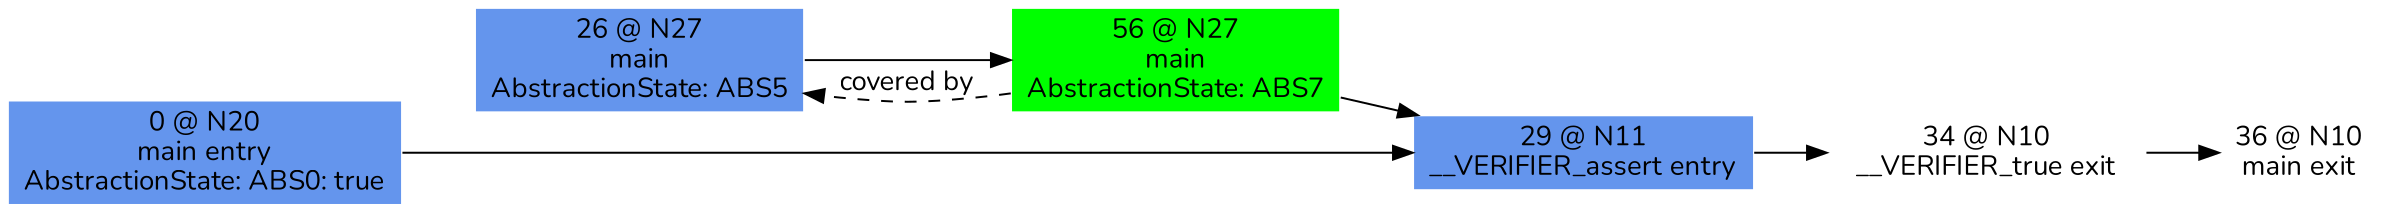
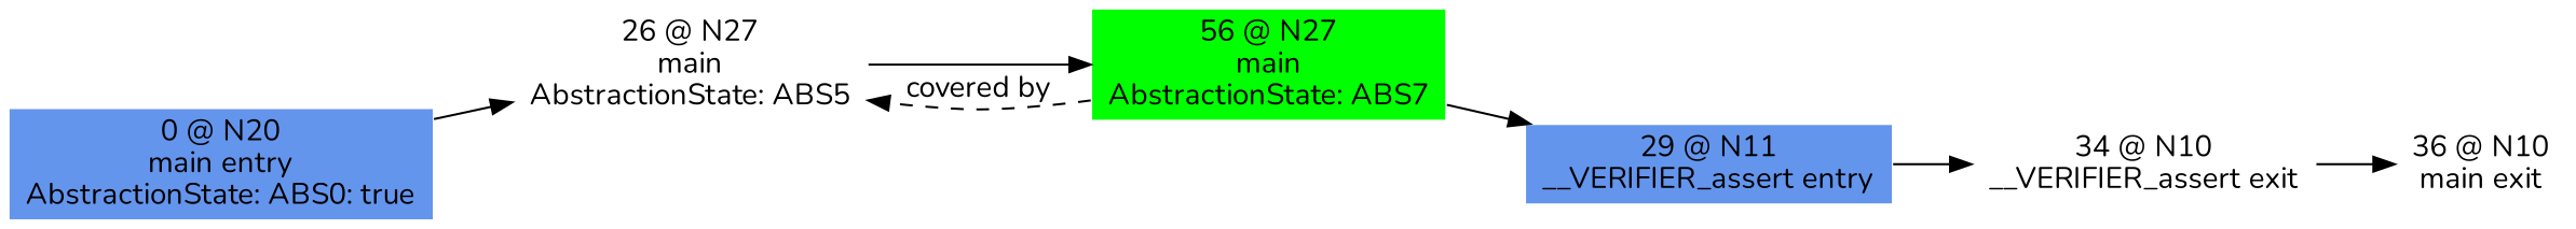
  digraph {
    fontname=Nunito
    rankdir=LR
    node [color=white fillcolor=cornflowerblue fontname=Nunito shape=box style=filled]
    edge [fontname=Nunito]
    n1 [label="0 @ N20\nmain entry\nAbstractionState: ABS0: true\n"]
-   n2 [label="26 @ N27\nmain\nAbstractionState: ABS5\n"]
+   n2 [fillcolor=white label="26 @ N27\nmain\nAbstractionState: ABS5\n"]
    n3 [fillcolor=green label="56 @ N27\nmain\nAbstractionState: ABS7\n"]
    n4 [label="29 @ N11\n__VERIFIER_assert entry\n"]
-   n5 [label="34 @ N10\n__VERIFIER_true exit\n" fillcolor=""]
+   n5 [label="34 @ N10\n__VERIFIER_assert exit\n" fillcolor=""]
    n6 [label="36 @ N10\nmain exit\n" fillcolor=""]
-   n1 -> n4
+   n1 -> n2
    n2 -> n3
    n3 -> n2 [label="covered by" style=dashed weight=0]
    n3 -> n4
    n4 -> n5
    n5 -> n6
  }
